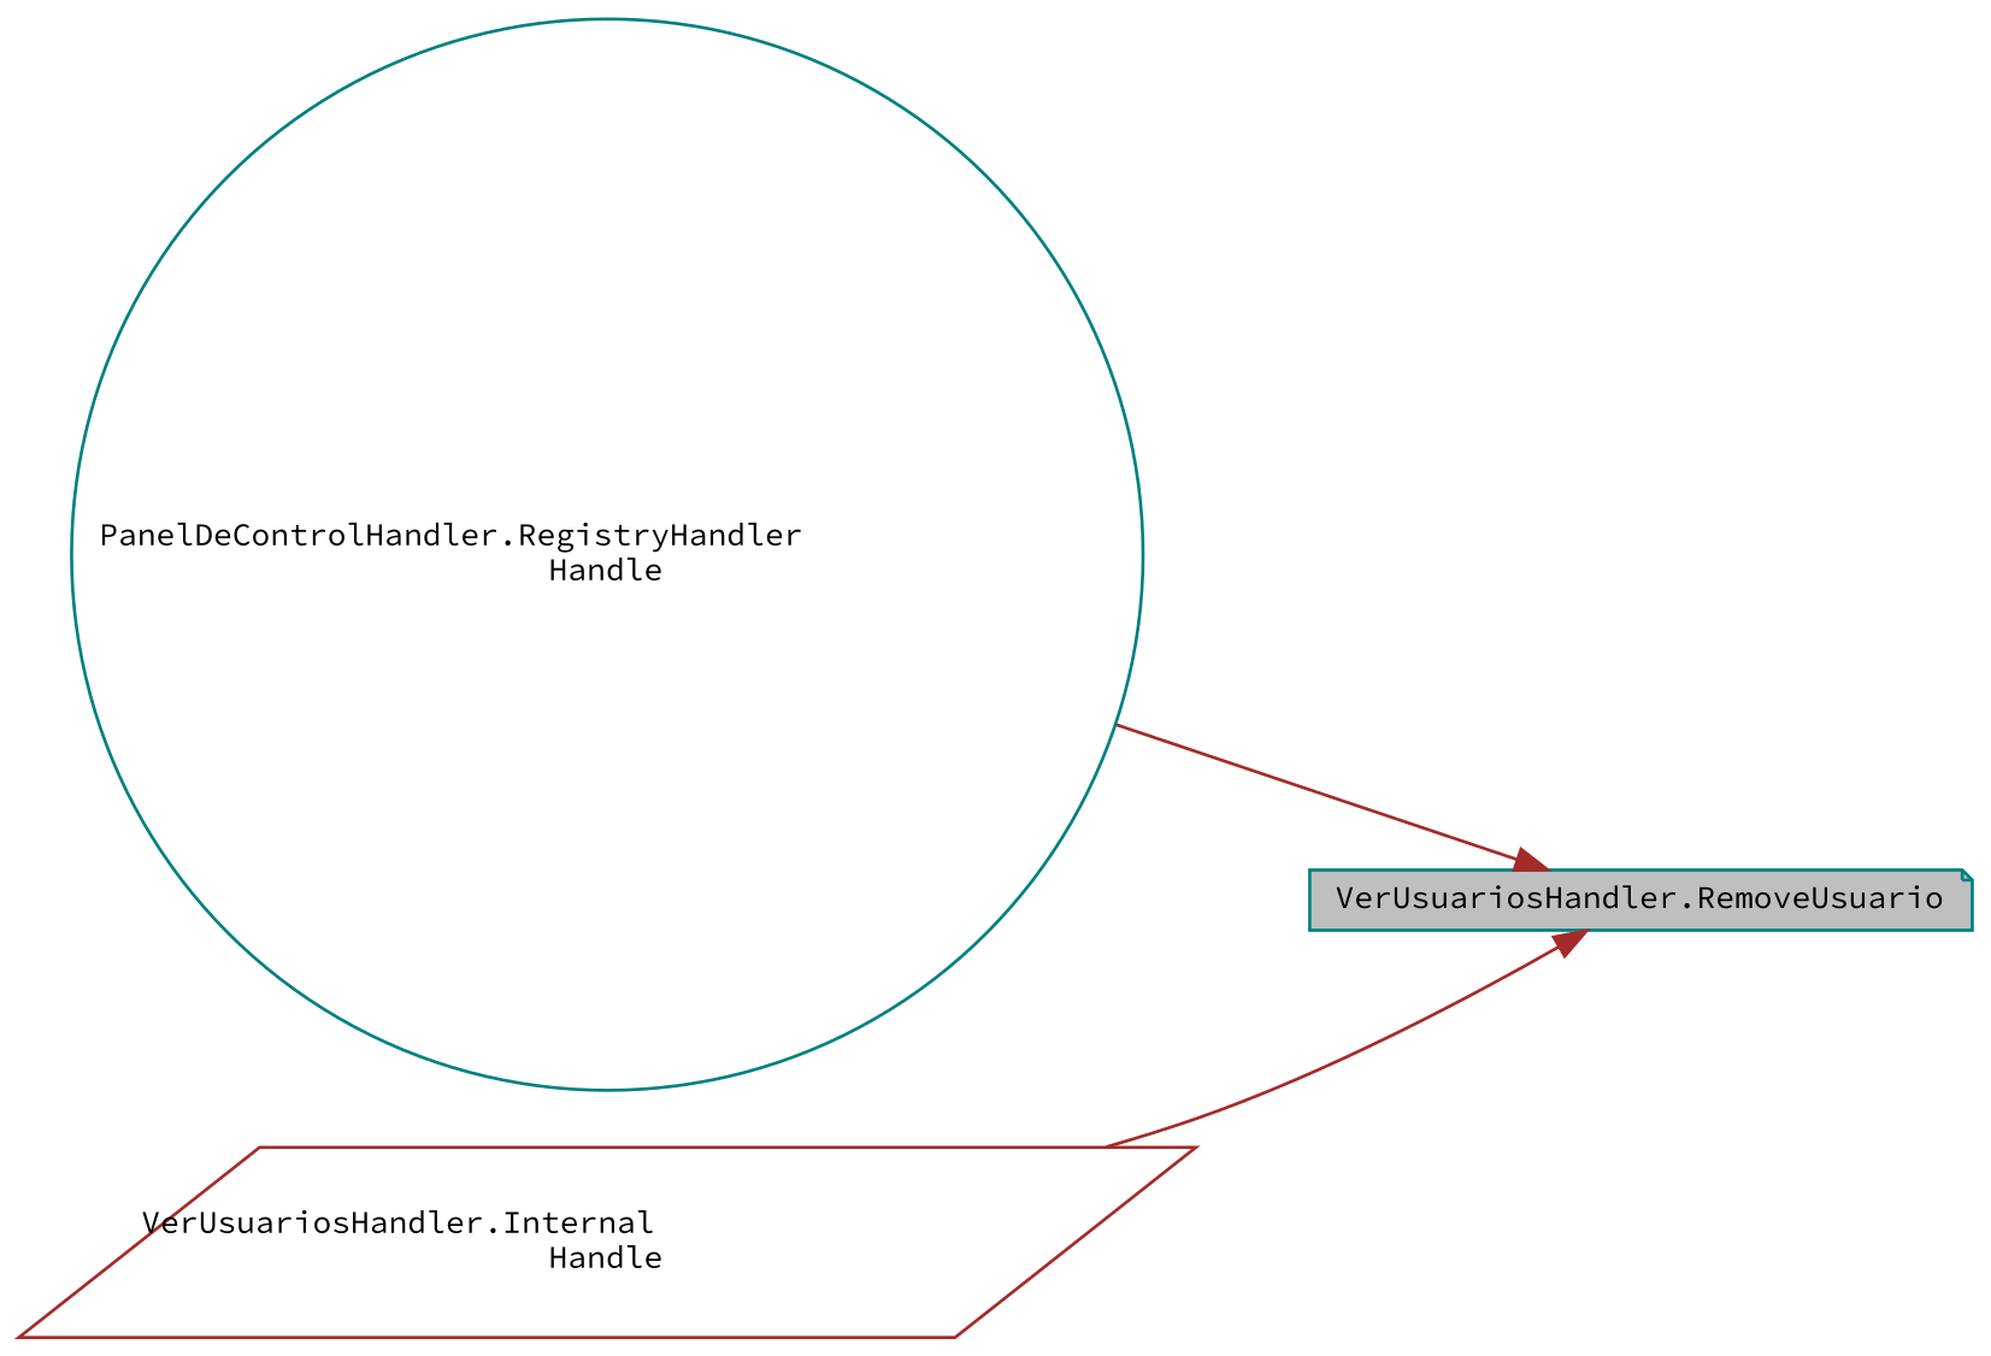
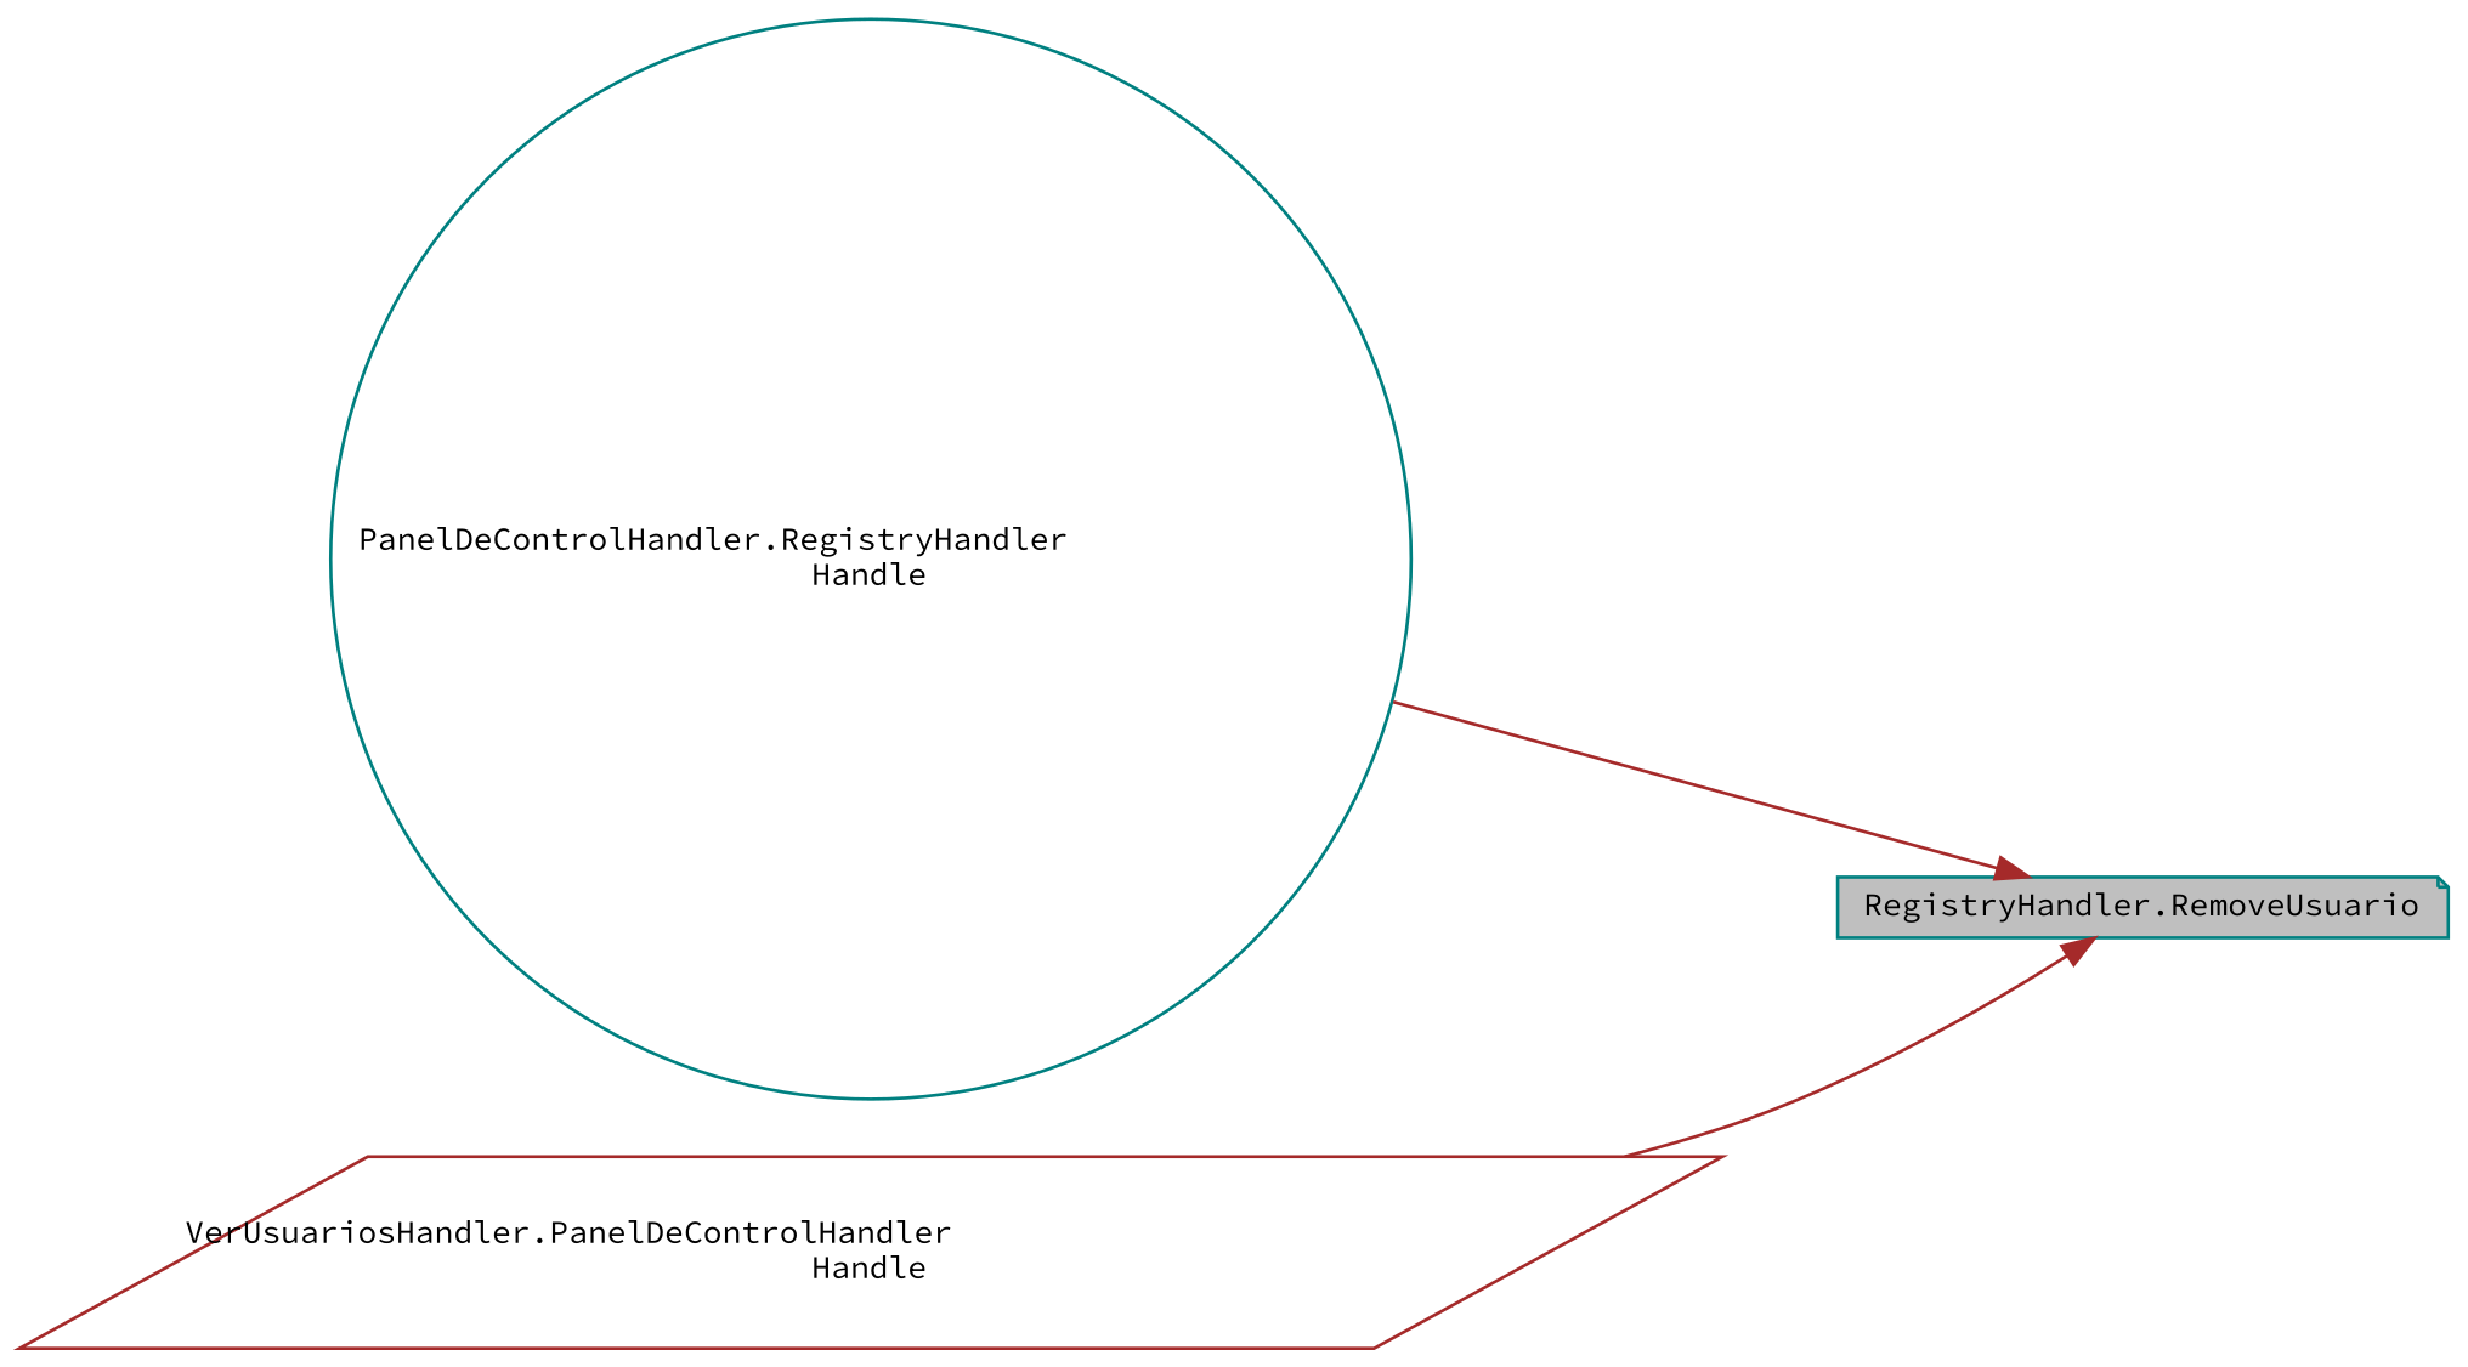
  digraph {
    fontname="Source Code Pro"
    rankdir=RL
    node [color=teal fillcolor=white fontname="Source Code Pro" fontsize=10 style=filled]
    edge [color=brown dir=back fontname="Source Code Pro" fontsize=10 labelfontname=Helvetica labelfontsize=10 style=solid]
-   n1 [fillcolor=grey75 fontcolor=black height=0.2 label="VerUsuariosHandler.RemoveUsuario" shape=note width=0.4]
+   n1 [fillcolor=grey75 fontcolor=black height=0.2 label="RegistryHandler.RemoveUsuario" shape=note width=0.4]
    n2 [height=0.2 label="PanelDeControlHandler.RegistryHandler\lHandle" shape=circle width=0.4]
-   n3 [color=brown height=0.2 label="VerUsuariosHandler.Internal\lHandle" shape=parallelogram width=0.4]
+   n3 [color=brown height=0.2 label="VerUsuariosHandler.PanelDeControlHandler\lHandle" shape=parallelogram width=0.4]
    n1 -> n2
    n1 -> n3
  }
